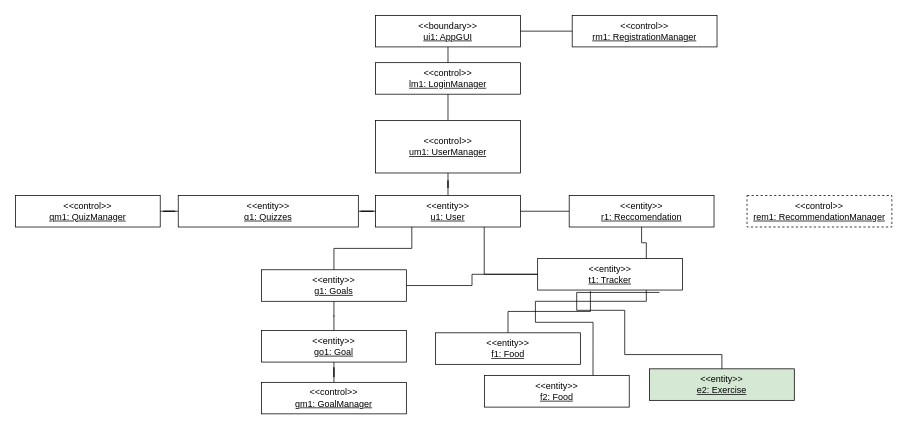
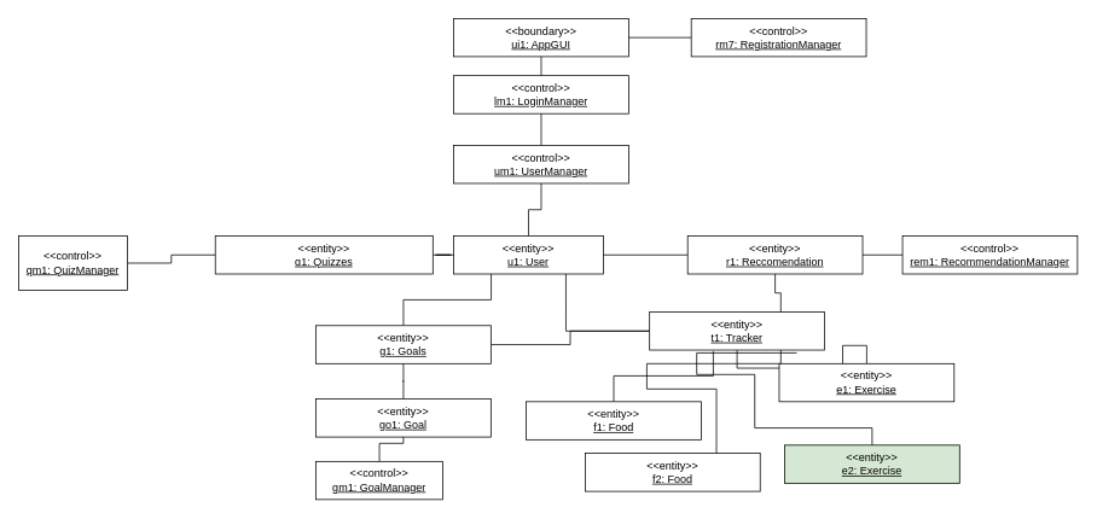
  <mxCell id="0" />
  <mxCell id="1" parent="0" />
  <mxCell id="2" value="&amp;lt;&amp;lt;boundary&amp;gt;&amp;gt;&lt;br&gt;&lt;u&gt;ui1: AppGUI&lt;/u&gt;" style="rounded=0;whiteSpace=wrap;html=1;" parent="1" vertex="1"><mxGeometry x="500" y="20" width="193" height="42" as="geometry" /></mxCell>
  <mxCell id="3" value="" style="edgeStyle=orthogonalEdgeStyle;rounded=0;orthogonalLoop=1;jettySize=auto;html=1;endArrow=none;endFill=0;" parent="1" source="5" target="8" edge="1"><mxGeometry relative="1" as="geometry" /></mxCell>
  <mxCell id="4" style="edgeStyle=orthogonalEdgeStyle;rounded=0;orthogonalLoop=1;jettySize=auto;html=1;endArrow=none;endFill=0;" parent="1" source="5" target="2" edge="1"><mxGeometry relative="1" as="geometry" /></mxCell>
- <mxCell id="5" value="&amp;lt;&amp;lt;control&amp;gt;&amp;gt;&lt;br&gt;&lt;u&gt;um1: UserManager&lt;/u&gt;" style="rounded=0;whiteSpace=wrap;html=1;" parent="1" vertex="1"><mxGeometry x="500" y="160" width="193" height="70" as="geometry" /></mxCell>
+ <mxCell id="5" value="&amp;lt;&amp;lt;control&amp;gt;&amp;gt;&lt;br&gt;&lt;u&gt;um1: UserManager&lt;/u&gt;" style="rounded=0;whiteSpace=wrap;html=1;" parent="1" vertex="1"><mxGeometry x="500" y="160" width="193" height="42" as="geometry" /></mxCell>
  <mxCell id="6" style="edgeStyle=orthogonalEdgeStyle;rounded=0;orthogonalLoop=1;jettySize=auto;html=1;endArrow=none;endFill=0;" parent="1" source="7" target="2" edge="1"><mxGeometry relative="1" as="geometry" /></mxCell>
- <mxCell id="7" value="&amp;lt;&amp;lt;control&amp;gt;&amp;gt;&lt;br&gt;&lt;u&gt;rm1: RegistrationManager&lt;/u&gt;" style="rounded=0;whiteSpace=wrap;html=1;" parent="1" vertex="1"><mxGeometry x="762" y="20" width="193" height="42" as="geometry" /></mxCell>
- <mxCell id="8" value="&amp;lt;&amp;lt;entity&amp;gt;&amp;gt;&lt;br&gt;&lt;u&gt;u1: User&lt;/u&gt;" style="rounded=0;whiteSpace=wrap;html=1;" parent="1" vertex="1"><mxGeometry x="500" y="260" width="193" height="42" as="geometry" /></mxCell>
+ <mxCell id="7" value="&amp;lt;&amp;lt;control&amp;gt;&amp;gt;&lt;br&gt;&lt;u&gt;rm7: RegistrationManager&lt;/u&gt;" style="rounded=0;whiteSpace=wrap;html=1;" parent="1" vertex="1"><mxGeometry x="762" y="20" width="193" height="42" as="geometry" /></mxCell>
+ <mxCell id="8" value="&amp;lt;&amp;lt;entity&amp;gt;&amp;gt;&lt;br&gt;&lt;u&gt;u1: User&lt;/u&gt;" style="rounded=0;whiteSpace=wrap;html=1;" parent="1" vertex="1"><mxGeometry x="500" y="260" width="165" height="42" as="geometry" /></mxCell>
  <mxCell id="9" value="" style="edgeStyle=orthogonalEdgeStyle;rounded=0;orthogonalLoop=1;jettySize=auto;html=1;endArrow=none;endFill=0;exitX=0;exitY=0.5;exitDx=0;exitDy=0;" parent="1" source="11" target="12" edge="1"><mxGeometry relative="1" as="geometry" /></mxCell>
  <mxCell id="10" style="edgeStyle=orthogonalEdgeStyle;rounded=0;orthogonalLoop=1;jettySize=auto;html=1;entryX=0;entryY=0.5;entryDx=0;entryDy=0;endArrow=none;endFill=0;" parent="1" source="11" target="8" edge="1"><mxGeometry relative="1" as="geometry" /></mxCell>
  <mxCell id="11" value="&amp;lt;&amp;lt;entity&amp;gt;&amp;gt;&lt;br&gt;&lt;u&gt;q1: Quizzes&lt;/u&gt;" style="rounded=0;whiteSpace=wrap;html=1;" parent="1" vertex="1"><mxGeometry x="237" y="260" width="240" height="42" as="geometry" /></mxCell>
- <mxCell id="12" value="&amp;lt;&amp;lt;control&amp;gt;&amp;gt;&lt;br&gt;&lt;u&gt;qm1: QuizManager&lt;/u&gt;" style="rounded=0;whiteSpace=wrap;html=1;" parent="1" vertex="1"><mxGeometry x="20" y="260" width="193" height="42" as="geometry" /></mxCell>
+ <mxCell id="12" value="&amp;lt;&amp;lt;control&amp;gt;&amp;gt;&lt;br&gt;&lt;u&gt;qm1: QuizManager&lt;/u&gt;" style="rounded=0;whiteSpace=wrap;html=1;" parent="1" vertex="1"><mxGeometry x="20" y="260" width="120" height="60" as="geometry" /></mxCell>
  <mxCell id="13" style="edgeStyle=orthogonalEdgeStyle;rounded=0;orthogonalLoop=1;jettySize=auto;html=1;entryX=0.75;entryY=1;entryDx=0;entryDy=0;endArrow=none;endFill=0;" parent="1" source="15" target="8" edge="1"><mxGeometry relative="1" as="geometry" /></mxCell>
+ <mxCell id="14" style="edgeStyle=orthogonalEdgeStyle;rounded=0;orthogonalLoop=1;jettySize=auto;html=1;entryX=0.5;entryY=0;entryDx=0;entryDy=0;endArrow=none;endFill=0;" parent="1" source="15" target="32" edge="1"><mxGeometry relative="1" as="geometry" /></mxCell>
  <mxCell id="15" value="&amp;lt;&amp;lt;entity&amp;gt;&amp;gt;&lt;br&gt;&lt;u&gt;t1: Tracker&lt;/u&gt;" style="rounded=0;whiteSpace=wrap;html=1;" parent="1" vertex="1"><mxGeometry x="716" y="344" width="193" height="42" as="geometry" /></mxCell>
  <mxCell id="16" value="" style="edgeStyle=orthogonalEdgeStyle;rounded=0;orthogonalLoop=1;jettySize=auto;html=1;endArrow=none;endFill=0;" parent="1" source="19" target="20" edge="1"><mxGeometry relative="1" as="geometry" /></mxCell>
  <mxCell id="17" value="" style="edgeStyle=orthogonalEdgeStyle;rounded=0;orthogonalLoop=1;jettySize=auto;html=1;endArrow=none;endFill=0;" parent="1" source="19" target="15" edge="1"><mxGeometry relative="1" as="geometry" /></mxCell>
  <mxCell id="18" style="edgeStyle=orthogonalEdgeStyle;rounded=0;orthogonalLoop=1;jettySize=auto;html=1;entryX=0.25;entryY=1;entryDx=0;entryDy=0;endArrow=none;endFill=0;" parent="1" source="19" target="8" edge="1"><mxGeometry relative="1" as="geometry" /></mxCell>
  <mxCell id="19" value="&amp;lt;&amp;lt;entity&amp;gt;&amp;gt;&lt;br&gt;&lt;u&gt;g1: Goals&lt;/u&gt;" style="rounded=0;whiteSpace=wrap;html=1;" parent="1" vertex="1"><mxGeometry x="348" y="359" width="193" height="42" as="geometry" /></mxCell>
  <mxCell id="20" value="&amp;lt;&amp;lt;entity&amp;gt;&amp;gt;&lt;br&gt;&lt;u&gt;go1: Goal&lt;/u&gt;" style="rounded=0;whiteSpace=wrap;html=1;" parent="1" vertex="1"><mxGeometry x="348" y="440" width="193" height="42" as="geometry" /></mxCell>
+ <mxCell id="21" value="" style="edgeStyle=orthogonalEdgeStyle;rounded=0;orthogonalLoop=1;jettySize=auto;html=1;endArrow=none;endFill=0;" parent="1" source="24" target="27" edge="1"><mxGeometry relative="1" as="geometry" /></mxCell>
  <mxCell id="22" style="edgeStyle=orthogonalEdgeStyle;rounded=0;orthogonalLoop=1;jettySize=auto;html=1;entryX=0.75;entryY=0;entryDx=0;entryDy=0;endArrow=none;endFill=0;exitX=0.5;exitY=1;exitDx=0;exitDy=0;" parent="1" source="24" target="15" edge="1"><mxGeometry relative="1" as="geometry" /></mxCell>
  <mxCell id="23" style="edgeStyle=orthogonalEdgeStyle;rounded=0;orthogonalLoop=1;jettySize=auto;html=1;entryX=1;entryY=0.5;entryDx=0;entryDy=0;endArrow=none;endFill=0;" parent="1" source="24" target="8" edge="1"><mxGeometry relative="1" as="geometry" /></mxCell>
  <mxCell id="24" value="&amp;lt;&amp;lt;entity&amp;gt;&amp;gt;&lt;br&gt;&lt;u&gt;r1: Reccomendation&lt;/u&gt;" style="rounded=0;whiteSpace=wrap;html=1;" parent="1" vertex="1"><mxGeometry x="758" y="260" width="193" height="42" as="geometry" /></mxCell>
  <mxCell id="25" value="" style="edgeStyle=orthogonalEdgeStyle;rounded=0;orthogonalLoop=1;jettySize=auto;html=1;endArrow=none;endFill=0;" parent="1" source="26" target="20" edge="1"><mxGeometry relative="1" as="geometry" /></mxCell>
- <mxCell id="26" value="&amp;lt;&amp;lt;control&amp;gt;&amp;gt;&lt;br&gt;&lt;u&gt;gm1: GoalManager&lt;/u&gt;" style="rounded=0;whiteSpace=wrap;html=1;" parent="1" vertex="1"><mxGeometry x="348" y="509" width="193" height="42" as="geometry" /></mxCell>
- <mxCell id="27" value="&amp;lt;&amp;lt;control&amp;gt;&amp;gt;&lt;br&gt;&lt;u&gt;rem1: RecommendationManager&lt;/u&gt;" style="rounded=0;whiteSpace=wrap;html=1;dashed=1;" parent="1" vertex="1"><mxGeometry x="995" y="260" width="193" height="42" as="geometry" /></mxCell>
+ <mxCell id="26" value="&amp;lt;&amp;lt;control&amp;gt;&amp;gt;&lt;br&gt;&lt;u&gt;gm1: GoalManager&lt;/u&gt;" style="rounded=0;whiteSpace=wrap;html=1;" parent="1" vertex="1"><mxGeometry x="348" y="509" width="140" height="42" as="geometry" /></mxCell>
+ <mxCell id="27" value="&amp;lt;&amp;lt;control&amp;gt;&amp;gt;&lt;br&gt;&lt;u&gt;rem1: RecommendationManager&lt;/u&gt;" style="rounded=0;whiteSpace=wrap;html=1;" parent="1" vertex="1"><mxGeometry x="995" y="260" width="193" height="42" as="geometry" /></mxCell>
  <mxCell id="28" style="edgeStyle=orthogonalEdgeStyle;rounded=0;orthogonalLoop=1;jettySize=auto;html=1;entryX=0.364;entryY=1.034;entryDx=0;entryDy=0;entryPerimeter=0;endArrow=none;endFill=0;" parent="1" source="29" target="15" edge="1"><mxGeometry relative="1" as="geometry" /></mxCell>
  <mxCell id="29" value="&amp;lt;&amp;lt;entity&amp;gt;&amp;gt;&lt;br&gt;&lt;u&gt;f1: Food&lt;/u&gt;" style="rounded=0;whiteSpace=wrap;html=1;" parent="1" vertex="1"><mxGeometry x="580" y="443" width="193" height="42" as="geometry" /></mxCell>
  <mxCell id="30" style="edgeStyle=orthogonalEdgeStyle;rounded=0;orthogonalLoop=1;jettySize=auto;html=1;entryX=0.75;entryY=1;entryDx=0;entryDy=0;endArrow=none;endFill=0;exitX=0.75;exitY=0;exitDx=0;exitDy=0;" parent="1" source="31" target="15" edge="1"><mxGeometry relative="1" as="geometry"><Array as="points"><mxPoint x="790" y="429" /><mxPoint x="713" y="429" /><mxPoint x="713" y="401" /></Array></mxGeometry></mxCell>
  <mxCell id="31" value="&amp;lt;&amp;lt;entity&amp;gt;&amp;gt;&lt;br&gt;&lt;u&gt;f2: Food&lt;/u&gt;" style="rounded=0;whiteSpace=wrap;html=1;" parent="1" vertex="1"><mxGeometry x="645" y="500" width="193" height="42" as="geometry" /></mxCell>
+ <mxCell id="32" value="&amp;lt;&amp;lt;entity&amp;gt;&amp;gt;&lt;br&gt;&lt;u&gt;e1: Exercise&lt;/u&gt;" style="rounded=0;whiteSpace=wrap;html=1;" parent="1" vertex="1"><mxGeometry x="859" y="401" width="193" height="42" as="geometry" /></mxCell>
  <mxCell id="33" style="edgeStyle=orthogonalEdgeStyle;rounded=0;orthogonalLoop=1;jettySize=auto;html=1;entryX=0.841;entryY=1.076;entryDx=0;entryDy=0;endArrow=none;endFill=0;entryPerimeter=0;" parent="1" source="34" target="15" edge="1"><mxGeometry relative="1" as="geometry"><Array as="points"><mxPoint x="962" y="472" /><mxPoint x="832" y="472" /><mxPoint x="832" y="413" /><mxPoint x="768" y="413" /></Array></mxGeometry></mxCell>
  <mxCell id="34" value="&amp;lt;&amp;lt;entity&amp;gt;&amp;gt;&lt;br&gt;&lt;u&gt;e2: Exercise&lt;/u&gt;" style="rounded=0;whiteSpace=wrap;html=1;fillColor=#d5e8d4;" parent="1" vertex="1"><mxGeometry x="865" y="491" width="193" height="42" as="geometry" /></mxCell>
  <mxCell id="35" value="&amp;lt;&amp;lt;control&amp;gt;&amp;gt;&lt;br&gt;&lt;u&gt;lm1: LoginManager&lt;/u&gt;" style="rounded=0;whiteSpace=wrap;html=1;" vertex="1" parent="1"><mxGeometry x="500" y="83" width="193" height="42" as="geometry" /></mxCell>
